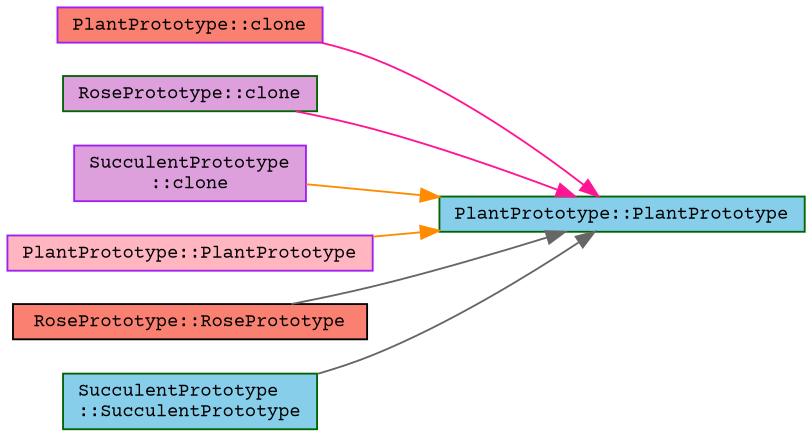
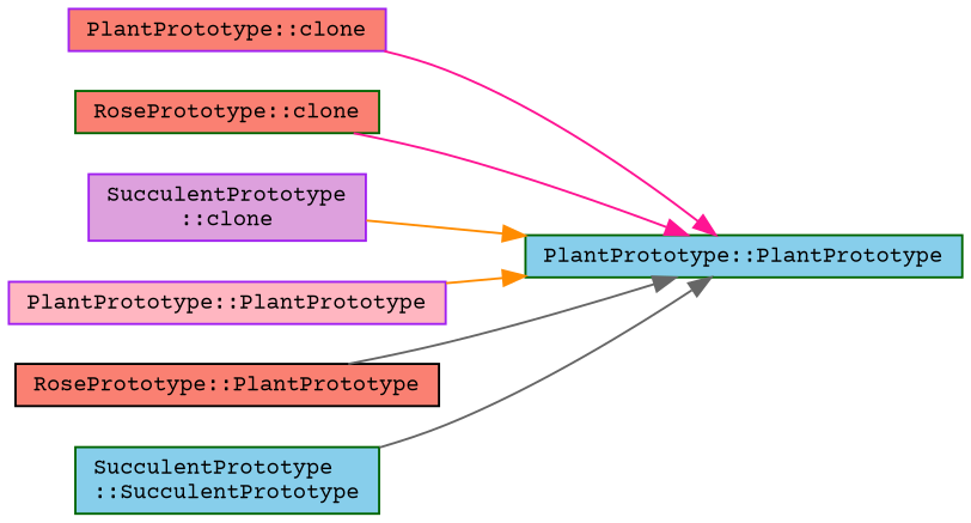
  digraph {
    fontname="Courier Prime"
    rankdir=RL
    node [color=darkgreen fillcolor=skyblue fontname="Courier Prime" fontsize=10 shape=box style=filled]
    edge [color=deeppink dir=back fontname="Courier Prime" fontsize=10 labelfontname=Helvetica labelfontsize=10 style=solid]
    n1 [fontcolor=black height=0.2 label="PlantPrototype::PlantPrototype" width=0.4]
    n2 [color=purple fillcolor=salmon height=0.2 label="PlantPrototype::clone" width=0.4]
-   n3 [fillcolor=plum height=0.2 label="RosePrototype::clone" width=0.4]
+   n3 [fillcolor=salmon height=0.2 label="RosePrototype::clone" width=0.4]
    n4 [color=purple fillcolor=plum height=0.2 label="SucculentPrototype\l::clone" width=0.4]
    n5 [color=purple fillcolor=lightpink height=0.2 label="PlantPrototype::PlantPrototype" width=0.4]
-   n6 [color=black fillcolor=salmon height=0.2 label="RosePrototype::RosePrototype" width=0.4]
+   n6 [color=black fillcolor=salmon height=0.2 label="RosePrototype::PlantPrototype" width=0.4]
    n7 [height=0.2 label="SucculentPrototype\l::SucculentPrototype" width=0.4]
    n1 -> n2
    n1 -> n3
    n1 -> n4 [color=darkorange]
    n1 -> n5 [color=darkorange]
    n1 -> n6 [color=gray40]
    n1 -> n7 [color=gray40]
  }
